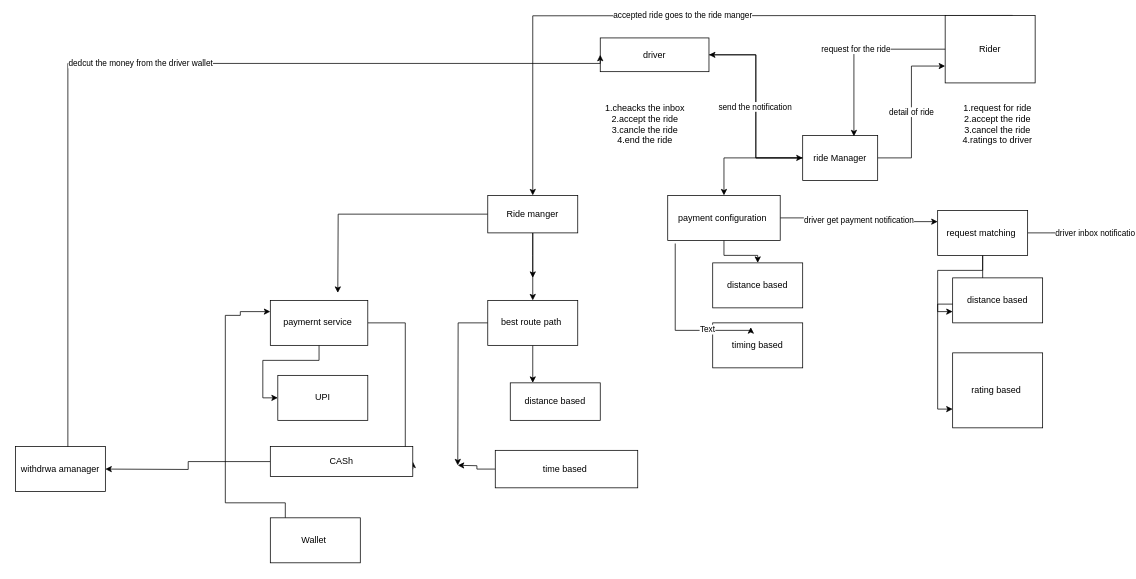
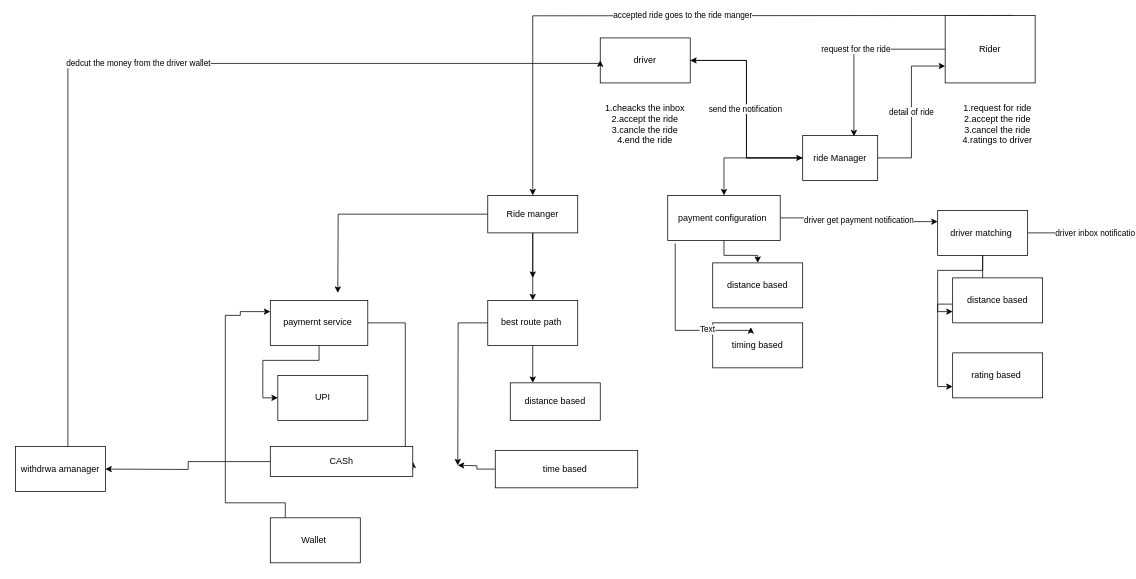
  <mxCell id="0" />
  <mxCell id="1" parent="0" />
  <mxCell id="2" style="edgeStyle=orthogonalEdgeStyle;rounded=0;orthogonalLoop=1;jettySize=auto;html=1;entryX=0;entryY=0.5;entryDx=0;entryDy=0;" edge="1" parent="1" source="3" target="11"><mxGeometry relative="1" as="geometry" /></mxCell>
- <mxCell id="3" value="driver" style="rounded=0;whiteSpace=wrap;html=1;" vertex="1" parent="1"><mxGeometry x="800" y="50" width="145" height="45" as="geometry" /></mxCell>
+ <mxCell id="3" value="driver" style="rounded=0;whiteSpace=wrap;html=1;" vertex="1" parent="1"><mxGeometry x="800" y="50" width="120" height="60" as="geometry" /></mxCell>
  <mxCell id="4" value="accepted ride goes to the ride manger" style="edgeStyle=orthogonalEdgeStyle;rounded=0;orthogonalLoop=1;jettySize=auto;html=1;entryX=0.5;entryY=0;entryDx=0;entryDy=0;" edge="1" parent="1" target="30"><mxGeometry relative="1" as="geometry"><mxPoint x="710" y="200" as="targetPoint" /><mxPoint x="1350" y="20" as="sourcePoint" /></mxGeometry></mxCell>
  <mxCell id="5" value="Rider" style="whiteSpace=wrap;html=1;" vertex="1" parent="1"><mxGeometry x="1260" y="20" width="120" height="90" as="geometry" /></mxCell>
  <mxCell id="6" value="1.cheacks the inbox&lt;div&gt;2.accept the ride&lt;/div&gt;&lt;div&gt;3.cancle the ride&lt;/div&gt;&lt;div&gt;4.end the ride&lt;/div&gt;" style="text;html=1;align=center;verticalAlign=middle;whiteSpace=wrap;rounded=0;" vertex="1" parent="1"><mxGeometry x="795" y="125" width="130" height="80" as="geometry" /></mxCell>
  <mxCell id="7" value="1.request for ride&lt;div&gt;2.accept the ride&lt;/div&gt;&lt;div&gt;3.cancel the ride&lt;/div&gt;&lt;div&gt;4.ratings to driver&lt;/div&gt;" style="text;html=1;align=center;verticalAlign=middle;whiteSpace=wrap;rounded=0;" vertex="1" parent="1"><mxGeometry x="1250" y="130" width="160" height="70" as="geometry" /></mxCell>
  <mxCell id="8" style="edgeStyle=orthogonalEdgeStyle;rounded=0;orthogonalLoop=1;jettySize=auto;html=1;" edge="1" parent="1" source="11" target="15"><mxGeometry relative="1" as="geometry" /></mxCell>
  <mxCell id="9" value="send the notification&amp;nbsp;" style="edgeStyle=orthogonalEdgeStyle;rounded=0;orthogonalLoop=1;jettySize=auto;html=1;entryX=1;entryY=0.5;entryDx=0;entryDy=0;" edge="1" parent="1" source="11" target="3"><mxGeometry relative="1" as="geometry" /></mxCell>
  <mxCell id="10" value="detail of ride" style="edgeStyle=orthogonalEdgeStyle;rounded=0;orthogonalLoop=1;jettySize=auto;html=1;entryX=0;entryY=0.75;entryDx=0;entryDy=0;" edge="1" parent="1" source="11" target="5"><mxGeometry relative="1" as="geometry" /></mxCell>
  <mxCell id="11" value="ride Manager" style="whiteSpace=wrap;html=1;" vertex="1" parent="1"><mxGeometry x="1070" y="180" width="100" height="60" as="geometry" /></mxCell>
  <mxCell id="12" value="request for the ride" style="edgeStyle=orthogonalEdgeStyle;rounded=0;orthogonalLoop=1;jettySize=auto;html=1;entryX=0.683;entryY=0.02;entryDx=0;entryDy=0;entryPerimeter=0;" edge="1" parent="1" source="5" target="11"><mxGeometry relative="1" as="geometry" /></mxCell>
  <mxCell id="13" style="edgeStyle=orthogonalEdgeStyle;rounded=0;orthogonalLoop=1;jettySize=auto;html=1;" edge="1" parent="1" source="15" target="16"><mxGeometry relative="1" as="geometry" /></mxCell>
  <mxCell id="14" value="driver get payment notification" style="edgeStyle=orthogonalEdgeStyle;rounded=0;orthogonalLoop=1;jettySize=auto;html=1;entryX=0;entryY=0.25;entryDx=0;entryDy=0;" edge="1" parent="1" source="15" target="24"><mxGeometry relative="1" as="geometry" /></mxCell>
  <mxCell id="15" value="payment configuration&amp;nbsp;" style="whiteSpace=wrap;html=1;" vertex="1" parent="1"><mxGeometry x="890" y="260" width="150" height="60" as="geometry" /></mxCell>
  <mxCell id="16" value="distanc&lt;span style=&quot;color: rgba(0, 0, 0, 0); font-family: monospace; font-size: 0px; text-align: start; text-wrap: nowrap;&quot;&gt;%3CmxGraphModel%3E%3Croot%3E%3CmxCell%20id%3D%220%22%2F%3E%3CmxCell%20id%3D%221%22%20parent%3D%220%22%2F%3E%3CmxCell%20id%3D%222%22%20value%3D%22ride%20Manager%22%20style%3D%22whiteSpace%3Dwrap%3Bhtml%3D1%3B%22%20vertex%3D%221%22%20parent%3D%221%22%3E%3CmxGeometry%20x%3D%22440%22%20y%3D%22280%22%20width%3D%22120%22%20height%3D%2260%22%20as%3D%22geometry%22%2F%3E%3C%2FmxCell%3E%3C%2Froot%3E%3C%2FmxGraphModel%3E&lt;/span&gt;e based" style="whiteSpace=wrap;html=1;" vertex="1" parent="1"><mxGeometry x="950" y="350" width="120" height="60" as="geometry" /></mxCell>
  <mxCell id="17" value="timing based" style="whiteSpace=wrap;html=1;" vertex="1" parent="1"><mxGeometry x="950" y="430" width="120" height="60" as="geometry" /></mxCell>
  <mxCell id="18" style="edgeStyle=orthogonalEdgeStyle;rounded=0;orthogonalLoop=1;jettySize=auto;html=1;entryX=0.59;entryY=0.027;entryDx=0;entryDy=0;entryPerimeter=0;" edge="1" parent="1"><mxGeometry relative="1" as="geometry"><mxPoint x="900" y="324.19" as="sourcePoint" /><mxPoint x="1000.8" y="435.81" as="targetPoint" /><Array as="points"><mxPoint x="900" y="440" /><mxPoint x="1001" y="440" /></Array></mxGeometry></mxCell>
  <mxCell id="19" value="Text" style="edgeLabel;html=1;align=center;verticalAlign=middle;resizable=0;points=[];" vertex="1" connectable="0" parent="18"><mxGeometry x="0.429" y="2" relative="1" as="geometry"><mxPoint as="offset" /></mxGeometry></mxCell>
  <mxCell id="20" style="edgeStyle=orthogonalEdgeStyle;rounded=0;orthogonalLoop=1;jettySize=auto;html=1;entryX=0;entryY=0.75;entryDx=0;entryDy=0;" edge="1" parent="1" source="24" target="25"><mxGeometry relative="1" as="geometry" /></mxCell>
  <mxCell id="21" style="edgeStyle=orthogonalEdgeStyle;rounded=0;orthogonalLoop=1;jettySize=auto;html=1;entryX=0;entryY=0.75;entryDx=0;entryDy=0;" edge="1" parent="1" source="24" target="26"><mxGeometry relative="1" as="geometry" /></mxCell>
  <mxCell id="22" style="edgeStyle=orthogonalEdgeStyle;rounded=0;orthogonalLoop=1;jettySize=auto;html=1;" edge="1" parent="1" source="24"><mxGeometry relative="1" as="geometry"><mxPoint x="1430" y="310" as="targetPoint" /></mxGeometry></mxCell>
  <mxCell id="23" value="driver inbox notificatio" style="edgeLabel;html=1;align=center;verticalAlign=middle;resizable=0;points=[];" vertex="1" connectable="0" parent="22"><mxGeometry x="0.264" y="-3" relative="1" as="geometry"><mxPoint x="52" y="-3" as="offset" /></mxGeometry></mxCell>
- <mxCell id="24" value="request matching&amp;nbsp;" style="whiteSpace=wrap;html=1;" vertex="1" parent="1"><mxGeometry x="1250" y="280" width="120" height="60" as="geometry" /></mxCell>
+ <mxCell id="24" value="driver matching&amp;nbsp;" style="whiteSpace=wrap;html=1;" vertex="1" parent="1"><mxGeometry x="1250" y="280" width="120" height="60" as="geometry" /></mxCell>
  <mxCell id="25" value="distanc&lt;span style=&quot;color: rgba(0, 0, 0, 0); font-family: monospace; font-size: 0px; text-align: start; text-wrap: nowrap;&quot;&gt;%3CmxGraphModel%3E%3Croot%3E%3CmxCell%20id%3D%220%22%2F%3E%3CmxCell%20id%3D%221%22%20parent%3D%220%22%2F%3E%3CmxCell%20id%3D%222%22%20value%3D%22ride%20Manager%22%20style%3D%22whiteSpace%3Dwrap%3Bhtml%3D1%3B%22%20vertex%3D%221%22%20parent%3D%221%22%3E%3CmxGeometry%20x%3D%22440%22%20y%3D%22280%22%20width%3D%22120%22%20height%3D%2260%22%20as%3D%22geometry%22%2F%3E%3C%2FmxCell%3E%3C%2Froot%3E%3C%2FmxGraphModel%3E&lt;/span&gt;e based" style="whiteSpace=wrap;html=1;" vertex="1" parent="1"><mxGeometry x="1270" y="370" width="120" height="60" as="geometry" /></mxCell>
- <mxCell id="26" value="rating based&amp;nbsp;" style="whiteSpace=wrap;html=1;" vertex="1" parent="1"><mxGeometry x="1270" y="470" width="120" height="100" as="geometry" /></mxCell>
+ <mxCell id="26" value="rating based&amp;nbsp;" style="whiteSpace=wrap;html=1;" vertex="1" parent="1"><mxGeometry x="1270" y="470" width="120" height="60" as="geometry" /></mxCell>
  <mxCell id="27" style="edgeStyle=orthogonalEdgeStyle;rounded=0;orthogonalLoop=1;jettySize=auto;html=1;" edge="1" parent="1" source="30"><mxGeometry relative="1" as="geometry"><mxPoint x="710" y="370" as="targetPoint" /></mxGeometry></mxCell>
  <mxCell id="28" value="" style="edgeStyle=orthogonalEdgeStyle;rounded=0;orthogonalLoop=1;jettySize=auto;html=1;" edge="1" parent="1" source="30" target="33"><mxGeometry relative="1" as="geometry" /></mxCell>
  <mxCell id="29" style="edgeStyle=orthogonalEdgeStyle;rounded=0;orthogonalLoop=1;jettySize=auto;html=1;" edge="1" parent="1" source="30"><mxGeometry relative="1" as="geometry"><mxPoint x="450" y="390" as="targetPoint" /></mxGeometry></mxCell>
  <mxCell id="30" value="Ride manger" style="whiteSpace=wrap;html=1;" vertex="1" parent="1"><mxGeometry x="650" y="260" width="120" height="50" as="geometry" /></mxCell>
  <mxCell id="31" style="edgeStyle=orthogonalEdgeStyle;rounded=0;orthogonalLoop=1;jettySize=auto;html=1;entryX=0.25;entryY=0;entryDx=0;entryDy=0;" edge="1" parent="1" source="33" target="34"><mxGeometry relative="1" as="geometry" /></mxCell>
  <mxCell id="32" style="edgeStyle=orthogonalEdgeStyle;rounded=0;orthogonalLoop=1;jettySize=auto;html=1;" edge="1" parent="1" source="33"><mxGeometry relative="1" as="geometry"><mxPoint y="620" as="targetPoint" x="610" /></mxGeometry></mxCell>
  <mxCell id="33" value="best route path&amp;nbsp;&lt;span style=&quot;color: rgba(0, 0, 0, 0); font-family: monospace; font-size: 0px; text-align: start; text-wrap: nowrap;&quot;&gt;%3CmxGraphModel%3E%3Croot%3E%3CmxCell%20id%3D%220%22%2F%3E%3CmxCell%20id%3D%221%22%20parent%3D%220%22%2F%3E%3CmxCell%20id%3D%222%22%20value%3D%22Ride%20manger%22%20style%3D%22whiteSpace%3Dwrap%3Bhtml%3D1%3B%22%20vertex%3D%221%22%20parent%3D%221%22%3E%3CmxGeometry%20x%3D%2240%22%20y%3D%22360%22%20width%3D%22120%22%20height%3D%2260%22%20as%3D%22geometry%22%2F%3E%3C%2FmxCell%3E%3C%2Froot%3E%3C%2FmxGraphModel%3E&lt;/span&gt;" style="whiteSpace=wrap;html=1;" vertex="1" parent="1"><mxGeometry x="650" y="400" width="120" height="60" as="geometry" /></mxCell>
  <mxCell id="34" value="distance based&lt;span style=&quot;color: rgba(0, 0, 0, 0); font-family: monospace; font-size: 0px; text-align: start; text-wrap: nowrap;&quot;&gt;%3CmxGraphModel%3E%3Croot%3E%3CmxCell%20id%3D%220%22%2F%3E%3CmxCell%20id%3D%221%22%20parent%3D%220%22%2F%3E%3CmxCell%20id%3D%222%22%20value%3D%22best%20route%20path%26amp%3Bnbsp%3B%26lt%3Bspan%20style%3D%26quot%3Bcolor%3A%20rgba(0%2C%200%2C%200%2C%200)%3B%20font-family%3A%20monospace%3B%20font-size%3A%200px%3B%20text-align%3A%20start%3B%20text-wrap%3A%20nowrap%3B%26quot%3B%26gt%3B%253CmxGraphModel%253E%253Croot%253E%253CmxCell%2520id%253D%25220%2522%252F%253E%253CmxCell%2520id%253D%25221%2522%2520parent%253D%25220%2522%252F%253E%253CmxCell%2520id%253D%25222%2522%2520value%253D%2522Ride%2520manger%2522%2520style%253D%2522whiteSpace%253Dwrap%253Bhtml%253D1%253B%2522%2520vertex%253D%25221%2522%2520parent%253D%25221%2522%253E%253CmxGeometry%2520x%253D%252240%2522%2520y%253D%2522360%2522%2520width%253D%2522120%2522%2520height%253D%252260%2522%2520as%253D%2522geometry%2522%252F%253E%253C%252FmxCell%253E%253C%252Froot%253E%253C%252FmxGraphModel%253E%26lt%3B%2Fspan%26gt%3B%22%20style%3D%22whiteSpace%3Dwrap%3Bhtml%3D1%3B%22%20vertex%3D%221%22%20parent%3D%221%22%3E%3CmxGeometry%20x%3D%2240%22%20y%3D%22500%22%20width%3D%22120%22%20height%3D%2260%22%20as%3D%22geometry%22%2F%3E%3C%2FmxCell%3E%3C%2Froot%3E%3C%2FmxGraphModel%3E&lt;/span&gt;" style="whiteSpace=wrap;html=1;" vertex="1" parent="1"><mxGeometry x="680" y="510" width="120" height="50" as="geometry" /></mxCell>
  <mxCell id="35" style="edgeStyle=orthogonalEdgeStyle;rounded=0;orthogonalLoop=1;jettySize=auto;html=1;" edge="1" parent="1" source="36"><mxGeometry relative="1" as="geometry"><mxPoint y="620" as="targetPoint" x="610" /></mxGeometry></mxCell>
  <mxCell id="36" value="time based&amp;nbsp;" style="whiteSpace=wrap;html=1;" vertex="1" parent="1"><mxGeometry x="660" y="600" width="190" height="50" as="geometry" /></mxCell>
  <mxCell id="37" style="edgeStyle=orthogonalEdgeStyle;rounded=0;orthogonalLoop=1;jettySize=auto;html=1;entryX=0;entryY=0.5;entryDx=0;entryDy=0;" edge="1" parent="1" source="39" target="40"><mxGeometry relative="1" as="geometry" /></mxCell>
  <mxCell id="38" style="edgeStyle=orthogonalEdgeStyle;rounded=0;orthogonalLoop=1;jettySize=auto;html=1;entryX=1;entryY=0.5;entryDx=0;entryDy=0;" edge="1" parent="1" source="39" target="42"><mxGeometry relative="1" as="geometry"><Array as="points"><mxPoint x="540" y="430" /><mxPoint x="540" y="625" /></Array></mxGeometry></mxCell>
  <mxCell id="39" value="paymernt service&amp;nbsp;" style="whiteSpace=wrap;html=1;" vertex="1" parent="1"><mxGeometry x="360" y="400" width="130" height="60" as="geometry" /></mxCell>
  <mxCell id="40" value="UPI&lt;span style=&quot;color: rgba(0, 0, 0, 0); font-family: monospace; font-size: 0px; text-align: start; text-wrap: nowrap;&quot;&gt;%3CmxGraphModel%3E%3Croot%3E%3CmxCell%20id%3D%220%22%2F%3E%3CmxCell%20id%3D%221%22%20parent%3D%220%22%2F%3E%3CmxCell%20id%3D%222%22%20value%3D%22paymernt%20service%26amp%3Bnbsp%3B%22%20style%3D%22whiteSpace%3Dwrap%3Bhtml%3D1%3B%22%20vertex%3D%221%22%20parent%3D%221%22%3E%3CmxGeometry%20x%3D%22-240%22%20y%3D%22500%22%20width%3D%22120%22%20height%3D%2260%22%20as%3D%22geometry%22%2F%3E%3C%2FmxCell%3E%3C%2Froot%3E%3C%2FmxGraphModel%3E&lt;/span&gt;" style="whiteSpace=wrap;html=1;" vertex="1" parent="1"><mxGeometry x="370" y="500" width="120" height="60" as="geometry" /></mxCell>
  <mxCell id="41" style="edgeStyle=orthogonalEdgeStyle;rounded=0;orthogonalLoop=1;jettySize=auto;html=1;" edge="1" parent="1" source="42"><mxGeometry relative="1" as="geometry"><mxPoint x="140" y="625" as="targetPoint" /></mxGeometry></mxCell>
  <mxCell id="42" value="CASh" style="whiteSpace=wrap;html=1;" vertex="1" parent="1"><mxGeometry x="360" y="595" width="190" height="40" as="geometry" /></mxCell>
  <mxCell id="43" style="edgeStyle=orthogonalEdgeStyle;rounded=0;orthogonalLoop=1;jettySize=auto;html=1;entryX=0;entryY=0.25;entryDx=0;entryDy=0;" edge="1" parent="1" target="39"><mxGeometry relative="1" as="geometry"><mxPoint x="380" y="690" as="sourcePoint" /><mxPoint x="320" y="415" as="targetPoint" /><Array as="points"><mxPoint x="380" y="670" /><mxPoint x="300" y="670" /><mxPoint x="300" y="420" /><mxPoint x="320" y="420" /><mxPoint x="320" y="415" /></Array></mxGeometry></mxCell>
  <mxCell id="44" value="Wallet&amp;nbsp;" style="whiteSpace=wrap;html=1;" vertex="1" parent="1"><mxGeometry x="360" y="690" width="120" height="60" as="geometry" /></mxCell>
  <mxCell id="45" value="dedcut the money from the driver wallet" style="edgeStyle=orthogonalEdgeStyle;rounded=0;orthogonalLoop=1;jettySize=auto;html=1;entryX=0;entryY=0.5;entryDx=0;entryDy=0;" edge="1" parent="1" target="3"><mxGeometry relative="1" as="geometry"><mxPoint x="770" y="83.91" as="targetPoint" /><mxPoint x="80" y="598.91" as="sourcePoint" /><Array as="points"><mxPoint x="90" y="600" /><mxPoint x="90" y="84" /><mxPoint x="800" y="84" /></Array></mxGeometry></mxCell>
  <mxCell id="46" value="withdrwa amanager" style="whiteSpace=wrap;html=1;" vertex="1" parent="1"><mxGeometry x="20" y="595" width="120" height="60" as="geometry" /></mxCell>
